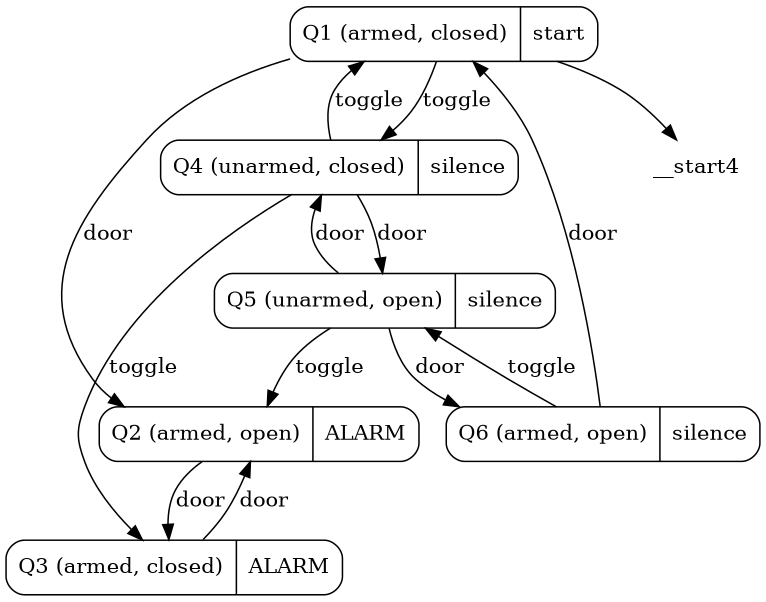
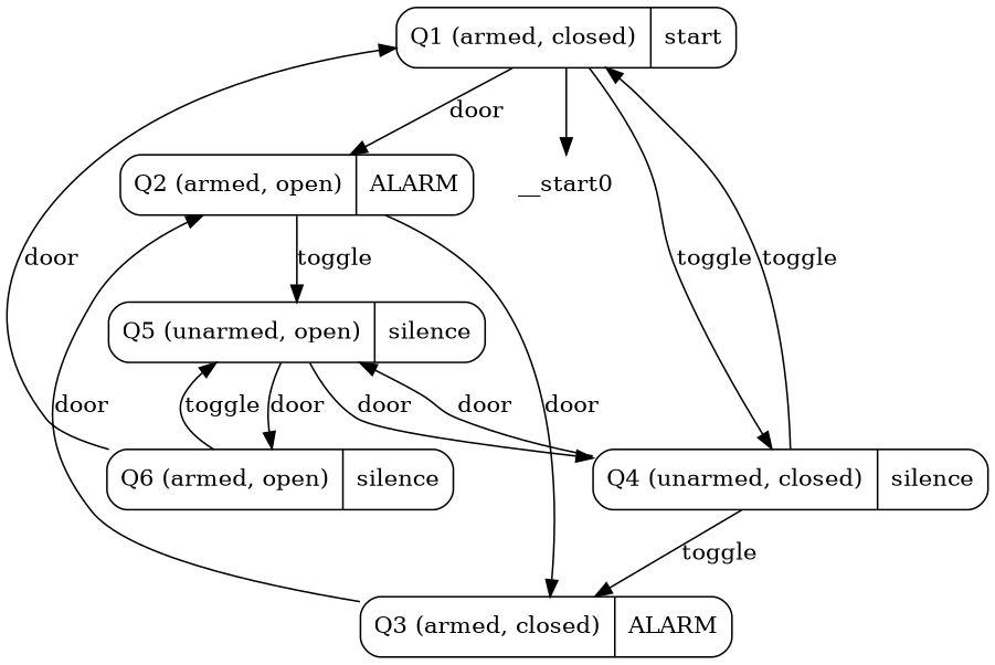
  digraph {
    node [shape=record style=rounded]
    n1 [label="Q1 (armed, closed) | start"]
    n2 [label="Q2 (armed, open) | ALARM"]
    n3 [label="Q4 (unarmed, closed) | silence"]
-   __start0 [shape=none label=__start4 style=""]
+   __start0 [shape=none style=""]
    n5 [label="Q3 (armed, closed) | ALARM"]
    n6 [label="Q5 (unarmed, open) | silence"]
    n7 [label="Q6 (armed, open) | silence"]
    n1 -> n2 [label=door]
    n1 -> n3 [label=toggle]
    n1 -> __start0
    n2 -> n5 [label=door]
-   n6 -> n2 [label=toggle]
+   n2 -> n6 [label=toggle]
    n3 -> n1 [label=toggle]
    n3 -> n5 [label=toggle]
    n3 -> n6 [label=door]
    n5 -> n2 [label=door]
    n6 -> n3 [label=door]
    n6 -> n7 [label=door]
    n7 -> n1 [label=door]
    n7 -> n6 [label=toggle]
  }
